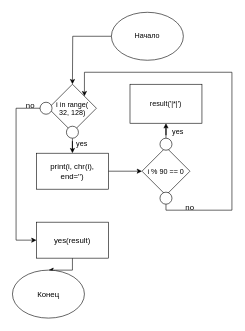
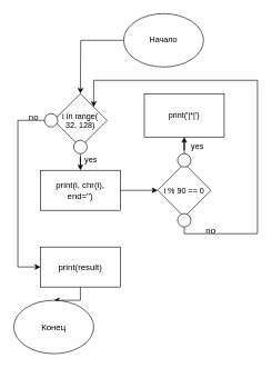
  <mxCell id="0" />
  <mxCell id="1" parent="0" />
  <mxCell id="2" value="" style="edgeStyle=orthogonalEdgeStyle;rounded=0;orthogonalLoop=1;jettySize=auto;html=1;" edge="1" parent="1" source="3"><mxGeometry relative="1" as="geometry"><mxPoint x="120" y="140" as="targetPoint" /></mxGeometry></mxCell>
  <mxCell id="3" value="Начало" style="ellipse;whiteSpace=wrap;html=1;" vertex="1" parent="1"><mxGeometry x="185" y="20" width="120" height="80" as="geometry" /></mxCell>
  <mxCell id="4" value="&lt;font style=&quot;font-size: 13px&quot;&gt;i&lt;/font&gt; in range(&lt;br&gt;32, 128)" style="rhombus;whiteSpace=wrap;html=1;" vertex="1" parent="1"><mxGeometry x="80" y="140" width="80" height="80" as="geometry" /></mxCell>
  <mxCell id="5" value="" style="edgeStyle=orthogonalEdgeStyle;rounded=0;orthogonalLoop=1;jettySize=auto;html=1;fontSize=13;" edge="1" parent="1" source="6" target="14"><mxGeometry relative="1" as="geometry" /></mxCell>
  <mxCell id="6" value="" style="ellipse;whiteSpace=wrap;html=1;aspect=fixed;fontSize=13;" vertex="1" parent="1"><mxGeometry x="110" y="210" width="20" height="20" as="geometry" /></mxCell>
  <mxCell id="7" style="edgeStyle=orthogonalEdgeStyle;rounded=0;orthogonalLoop=1;jettySize=auto;html=1;entryX=0;entryY=0.5;entryDx=0;entryDy=0;fontSize=13;" edge="1" parent="1" source="8" target="10"><mxGeometry relative="1" as="geometry"><Array as="points"><mxPoint x="26" y="180" /><mxPoint x="26" y="400" /></Array></mxGeometry></mxCell>
  <mxCell id="8" value="" style="ellipse;whiteSpace=wrap;html=1;aspect=fixed;fontSize=13;" vertex="1" parent="1"><mxGeometry x="66" y="170" width="20" height="20" as="geometry" /></mxCell>
  <mxCell id="9" value="" style="edgeStyle=orthogonalEdgeStyle;rounded=0;orthogonalLoop=1;jettySize=auto;html=1;fontSize=13;" edge="1" parent="1" source="10" target="11"><mxGeometry relative="1" as="geometry" /></mxCell>
- <mxCell id="10" value="yes(result)" style="rounded=0;whiteSpace=wrap;html=1;fontSize=13;" vertex="1" parent="1"><mxGeometry x="60" y="370" width="120" height="60" as="geometry" /></mxCell>
+ <mxCell id="10" value="print(result)" style="rounded=0;whiteSpace=wrap;html=1;fontSize=13;" vertex="1" parent="1"><mxGeometry x="60" y="370" width="120" height="60" as="geometry" /></mxCell>
  <mxCell id="11" value="Конец" style="ellipse;whiteSpace=wrap;html=1;fontSize=13;" vertex="1" parent="1"><mxGeometry x="20" y="450" width="120" height="80" as="geometry" /></mxCell>
  <mxCell id="12" value="no" style="text;html=1;strokeColor=none;fillColor=none;align=center;verticalAlign=middle;whiteSpace=wrap;rounded=0;fontSize=13;" vertex="1" parent="1"><mxGeometry x="20" y="160" width="60" height="30" as="geometry" /></mxCell>
  <mxCell id="13" value="" style="edgeStyle=orthogonalEdgeStyle;rounded=0;orthogonalLoop=1;jettySize=auto;html=1;fontSize=13;" edge="1" parent="1" source="14" target="15"><mxGeometry relative="1" as="geometry" /></mxCell>
  <mxCell id="14" value="print(i, chr(i),&lt;br&gt;end='')" style="rounded=0;whiteSpace=wrap;html=1;fontSize=13;" vertex="1" parent="1"><mxGeometry x="60" y="255" width="120" height="60" as="geometry" /></mxCell>
  <mxCell id="15" value="&lt;font style=&quot;font-size: 12px&quot;&gt;i % 90 == 0&lt;/font&gt;" style="rhombus;whiteSpace=wrap;html=1;fontSize=13;" vertex="1" parent="1"><mxGeometry x="236" y="245" width="80" height="80" as="geometry" /></mxCell>
  <mxCell id="16" style="edgeStyle=orthogonalEdgeStyle;rounded=0;orthogonalLoop=1;jettySize=auto;html=1;entryX=1;entryY=0;entryDx=0;entryDy=0;fontSize=12;" edge="1" parent="1" source="17" target="4"><mxGeometry relative="1" as="geometry"><Array as="points"><mxPoint x="276" y="350" /><mxPoint x="386" y="350" /><mxPoint x="386" y="120" /><mxPoint x="140" y="120" /></Array></mxGeometry></mxCell>
  <mxCell id="17" value="" style="ellipse;whiteSpace=wrap;html=1;aspect=fixed;fontSize=13;" vertex="1" parent="1"><mxGeometry x="266" y="320" width="20" height="20" as="geometry" /></mxCell>
  <mxCell id="18" value="" style="edgeStyle=orthogonalEdgeStyle;rounded=0;orthogonalLoop=1;jettySize=auto;html=1;fontSize=12;" edge="1" parent="1" source="19" target="23"><mxGeometry relative="1" as="geometry" /></mxCell>
  <mxCell id="19" value="" style="ellipse;whiteSpace=wrap;html=1;aspect=fixed;fontSize=13;" vertex="1" parent="1"><mxGeometry x="266" y="230" width="20" height="20" as="geometry" /></mxCell>
  <mxCell id="20" value="no" style="text;html=1;strokeColor=none;fillColor=none;align=center;verticalAlign=middle;whiteSpace=wrap;rounded=0;fontSize=13;" vertex="1" parent="1"><mxGeometry x="286" y="330" width="60" height="30" as="geometry" /></mxCell>
  <mxCell id="21" value="yes" style="text;html=1;strokeColor=none;fillColor=none;align=center;verticalAlign=middle;whiteSpace=wrap;rounded=0;fontSize=12;" vertex="1" parent="1"><mxGeometry x="106" y="225" width="60" height="30" as="geometry" /></mxCell>
  <mxCell id="22" value="yes" style="text;html=1;strokeColor=none;fillColor=none;align=center;verticalAlign=middle;whiteSpace=wrap;rounded=0;fontSize=12;" vertex="1" parent="1"><mxGeometry x="266" y="205" width="60" height="30" as="geometry" /></mxCell>
- <mxCell id="23" value="result('|*|')" style="rounded=0;whiteSpace=wrap;html=1;fontSize=12;" vertex="1" parent="1"><mxGeometry x="216" y="140" width="120" height="65" as="geometry" /></mxCell>
+ <mxCell id="23" value="print('|*|')" style="rounded=0;whiteSpace=wrap;html=1;fontSize=12;" vertex="1" parent="1"><mxGeometry x="216" y="140" width="120" height="65" as="geometry" /></mxCell>
